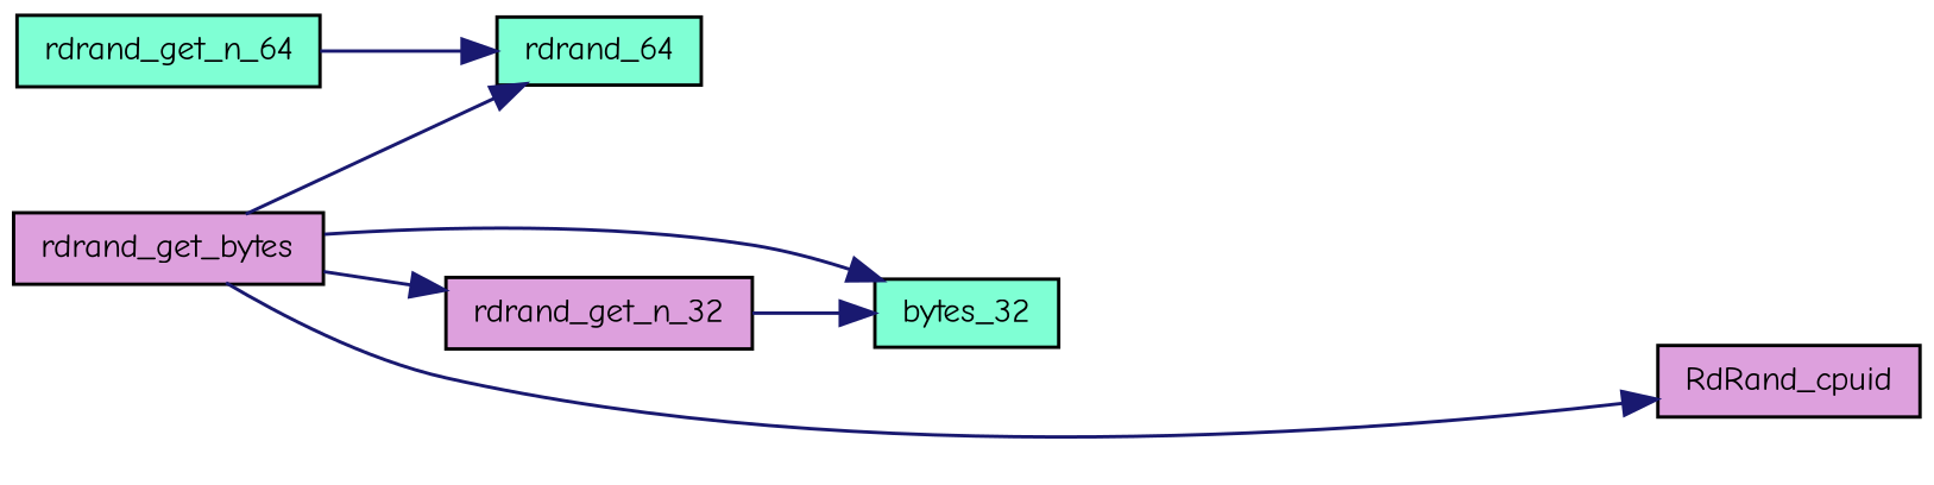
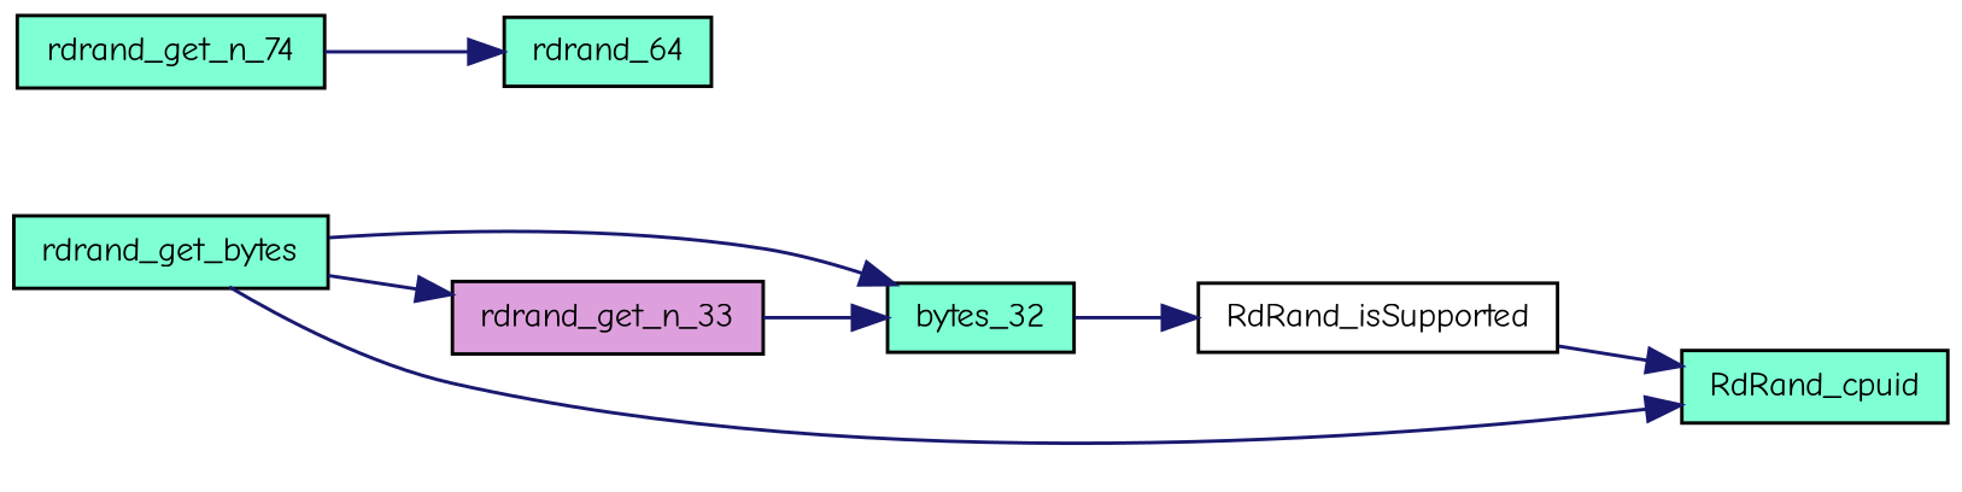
  digraph {
    fontname="Comic Neue"
    rankdir=LR
    node [color=black fillcolor=plum fontname="Comic Neue" fontsize=10 shape=record style=filled]
    edge [color=midnightblue fontname="Comic Neue" fontsize=10 labelfontname=Helvetica labelfontsize=10 style=solid]
-   n1 [fontcolor=black height=0.2 label=rdrand_get_bytes width=0.4]
+   n1 [fillcolor=aquamarine fontcolor=black height=0.2 label=rdrand_get_bytes width=0.4]
    n2 [fillcolor=aquamarine height=0.2 label=rdrand_64 width=0.4]
    n3 [fillcolor=aquamarine height=0.2 label=bytes_32 width=0.4]
-   n4 [height=0.2 label=rdrand_get_n_32 width=0.4]
-   n5 [height=0.2 label=RdRand_cpuid width=0.4]
-   n7 [fillcolor=aquamarine height=0.2 label=rdrand_get_n_64 width=0.4]
-   n1 -> n2
+   n4 [height=0.2 label=rdrand_get_n_33 width=0.4]
+   n5 [fillcolor=aquamarine height=0.2 label=RdRand_cpuid width=0.4]
+   n6 [fillcolor=white height=0.2 label=RdRand_isSupported width=0.4]
+   n7 [fillcolor=aquamarine height=0.2 label=rdrand_get_n_74 width=0.4]
    n1 -> n3
    n1 -> n4
    n1 -> n5
+   n3 -> n6
    n4 -> n3
+   n6 -> n5
    n7 -> n2
  }
